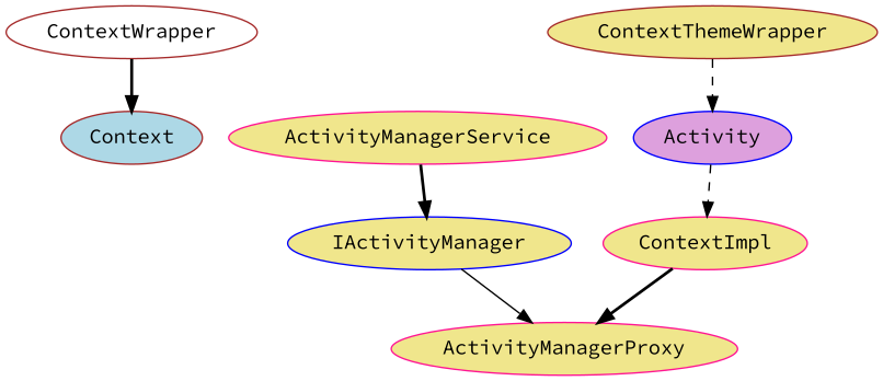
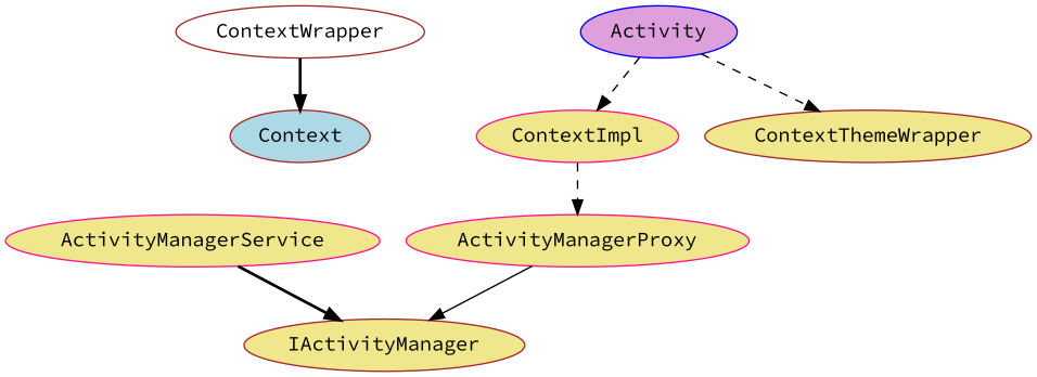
  digraph {
    color=lightgrey
    fontname="Source Code Pro"
    node [color=brown fillcolor=khaki fontname="Source Code Pro" style=filled]
    edge [fontname="Source Code Pro" style=dashed]
    n1 [fillcolor=lightblue label=Context]
    n2 [fillcolor=white label=ContextWrapper]
    n3 [color=deeppink label=ContextImpl]
    n4 [color=deeppink label=ActivityManagerProxy]
    n5 [label=ContextThemeWrapper]
    n6 [color=blue fillcolor=plum label=Activity]
-   n7 [color=blue label=IActivityManager]
+   n7 [label=IActivityManager]
    n8 [color=deeppink label=ActivityManagerService]
    n2 -> n1 [style=bold]
-   n3 -> n4 [style=bold]
-   n7 -> n4 [style=solid]
+   n3 -> n4
+   n4 -> n7 [style=solid]
    n6 -> n3
-   n5 -> n6
+   n6 -> n5
    n8 -> n7 [style=bold]
  }
